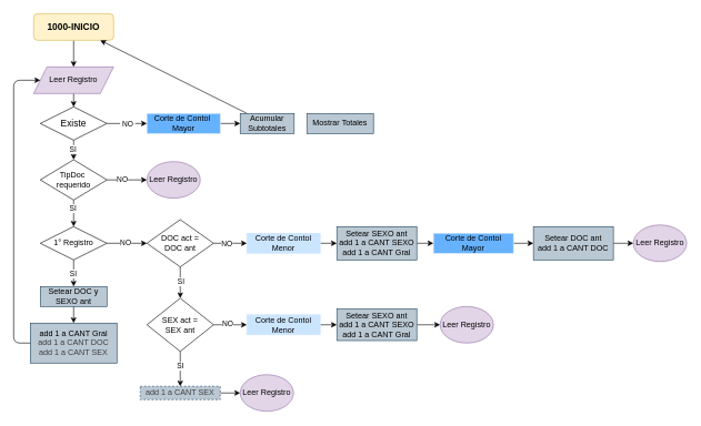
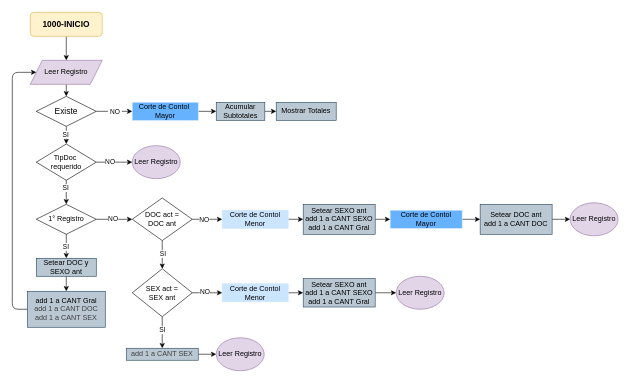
  <mxCell id="0" />
  <mxCell id="1" parent="0" />
  <mxCell id="2" value="" style="edgeStyle=none;html=1;entryX=0.5;entryY=0;entryDx=0;entryDy=0;" parent="1" source="3" target="15" edge="1"><mxGeometry relative="1" as="geometry"><mxPoint x="110" y="100" as="targetPoint" /></mxGeometry></mxCell>
  <mxCell id="3" value="1000-INICIO" style="rounded=1;whiteSpace=wrap;html=1;fillColor=#fff2cc;strokeColor=#d6b656;fontStyle=1;fontSize=14;" parent="1" vertex="1"><mxGeometry x="50" y="20" width="120" height="40" as="geometry" /></mxCell>
  <mxCell id="4" value="" style="edgeStyle=none;html=1;exitX=0.5;exitY=1;exitDx=0;exitDy=0;" parent="1" source="15" target="7" edge="1"><mxGeometry relative="1" as="geometry"><mxPoint x="110" y="140" as="sourcePoint" /></mxGeometry></mxCell>
  <mxCell id="5" style="edgeStyle=none;html=1;entryX=0.5;entryY=0;entryDx=0;entryDy=0;" parent="1" source="7" target="12" edge="1"><mxGeometry relative="1" as="geometry" /></mxCell>
  <mxCell id="6" value="SI" style="edgeLabel;html=1;align=center;verticalAlign=middle;resizable=0;points=[];" parent="5" vertex="1" connectable="0"><mxGeometry x="-0.148" y="-2" relative="1" as="geometry"><mxPoint as="offset" /></mxGeometry></mxCell>
  <mxCell id="7" value="Existe" style="rhombus;whiteSpace=wrap;html=1;fontSize=14;rounded=0;fontStyle=0;" parent="1" vertex="1"><mxGeometry x="60" y="160" width="100" height="50" as="geometry" /></mxCell>
  <mxCell id="8" style="edgeStyle=none;html=1;entryX=0.5;entryY=0;entryDx=0;entryDy=0;" parent="1" source="12" target="18" edge="1"><mxGeometry relative="1" as="geometry" /></mxCell>
  <mxCell id="9" value="SI" style="edgeLabel;html=1;align=center;verticalAlign=middle;resizable=0;points=[];" parent="8" vertex="1" connectable="0"><mxGeometry x="-0.385" y="-2" relative="1" as="geometry"><mxPoint as="offset" /></mxGeometry></mxCell>
  <mxCell id="10" style="edgeStyle=none;html=1;entryX=0;entryY=0.5;entryDx=0;entryDy=0;" parent="1" source="12" target="42" edge="1"><mxGeometry relative="1" as="geometry" /></mxCell>
  <mxCell id="11" value="NO" style="edgeLabel;html=1;align=center;verticalAlign=middle;resizable=0;points=[];" parent="10" vertex="1" connectable="0"><mxGeometry x="-0.261" relative="1" as="geometry"><mxPoint as="offset" /></mxGeometry></mxCell>
  <mxCell id="12" value="TipDoc&amp;nbsp;&lt;div&gt;requerido&lt;/div&gt;" style="rhombus;whiteSpace=wrap;html=1;" parent="1" vertex="1"><mxGeometry x="60" y="239.5" width="100" height="60.5" as="geometry" /></mxCell>
  <mxCell id="13" value="" style="endArrow=classic;html=1;entryX=0;entryY=0.5;entryDx=0;entryDy=0;exitX=1;exitY=0.5;exitDx=0;exitDy=0;" parent="1" source="7" target="22" edge="1"><mxGeometry relative="1" as="geometry"><mxPoint x="180" y="170" as="sourcePoint" /><mxPoint x="280" y="170" as="targetPoint" /></mxGeometry></mxCell>
  <mxCell id="14" value="&amp;nbsp;NO&amp;nbsp;" style="edgeLabel;resizable=0;html=1;;align=center;verticalAlign=middle;" parent="13" connectable="0" vertex="1"><mxGeometry relative="1" as="geometry" /></mxCell>
  <mxCell id="15" value="Leer Registro" style="shape=parallelogram;perimeter=parallelogramPerimeter;whiteSpace=wrap;html=1;fixedSize=1;fillColor=#e1d5e7;strokeColor=#9673a6;" parent="1" vertex="1"><mxGeometry x="50" y="100" width="120" height="40" as="geometry" /></mxCell>
  <mxCell id="16" value="" style="edgeStyle=none;html=1;" parent="1" source="18" target="34" edge="1"><mxGeometry relative="1" as="geometry" /></mxCell>
  <mxCell id="17" value="NO" style="edgeLabel;html=1;align=center;verticalAlign=middle;resizable=0;points=[];" parent="16" vertex="1" connectable="0"><mxGeometry x="-0.095" y="1" relative="1" as="geometry"><mxPoint as="offset" /></mxGeometry></mxCell>
  <mxCell id="18" value="1° Registro" style="rhombus;whiteSpace=wrap;html=1;" parent="1" vertex="1"><mxGeometry x="60" y="340" width="100" height="50" as="geometry" /></mxCell>
  <mxCell id="19" value="" style="endArrow=classic;html=1;exitX=0.5;exitY=1;exitDx=0;exitDy=0;entryX=0.5;entryY=0;entryDx=0;entryDy=0;" parent="1" source="18" target="24" edge="1"><mxGeometry relative="1" as="geometry"><mxPoint x="230" y="280" as="sourcePoint" /><mxPoint x="110" y="350" as="targetPoint" /></mxGeometry></mxCell>
  <mxCell id="20" value="SI&amp;nbsp;" style="edgeLabel;resizable=0;html=1;;align=center;verticalAlign=middle;" parent="19" connectable="0" vertex="1"><mxGeometry relative="1" as="geometry"><mxPoint as="offset" /></mxGeometry></mxCell>
  <mxCell id="21" style="edgeStyle=none;html=1;entryX=0;entryY=0.5;entryDx=0;entryDy=0;" parent="1" source="22" target="29" edge="1"><mxGeometry relative="1" as="geometry" /></mxCell>
  <mxCell id="22" value="Corte de Contol&amp;nbsp;&lt;div&gt;Mayor&lt;/div&gt;" style="rounded=0;whiteSpace=wrap;html=1;fillColor=#66B2FF;strokeColor=#CCE5FF;" parent="1" vertex="1"><mxGeometry x="220" y="170" width="110" height="30" as="geometry" /></mxCell>
  <mxCell id="23" style="edgeStyle=none;html=1;entryX=0.5;entryY=0;entryDx=0;entryDy=0;" parent="1" source="24" target="25" edge="1"><mxGeometry relative="1" as="geometry" /></mxCell>
  <mxCell id="24" value="&lt;span style=&quot;color: rgb(0, 0, 0); font-family: Helvetica; font-size: 12px; font-style: normal; font-variant-ligatures: normal; font-variant-caps: normal; font-weight: 400; letter-spacing: normal; orphans: 2; text-align: center; text-indent: 0px; text-transform: none; widows: 2; word-spacing: 0px; -webkit-text-stroke-width: 0px; white-space: normal; text-decoration-thickness: initial; text-decoration-style: initial; text-decoration-color: initial; float: none; display: inline !important;&quot;&gt;Setear DOC y SEXO ant&lt;/span&gt;" style="rounded=0;whiteSpace=wrap;html=1;fillColor=#bac8d3;strokeColor=#23445d;" parent="1" vertex="1"><mxGeometry x="60" y="430" width="100" height="30" as="geometry" /></mxCell>
  <mxCell id="25" value="&lt;div&gt;add 1 a CANT Gral&lt;/div&gt;&lt;div&gt;&lt;span style=&quot;color: rgb(63, 63, 63);&quot;&gt;add 1 a CANT DOC&lt;/span&gt;&lt;/div&gt;&lt;div&gt;&lt;span style=&quot;color: rgb(63, 63, 63);&quot;&gt;add 1 a CANT SEX&lt;/span&gt;&lt;/div&gt;" style="rounded=0;whiteSpace=wrap;html=1;fillColor=#bac8d3;strokeColor=#23445d;" parent="1" vertex="1"><mxGeometry x="45" y="485" width="130" height="60" as="geometry" /></mxCell>
  <mxCell id="26" style="edgeStyle=none;html=1;exitX=0;exitY=0.5;exitDx=0;exitDy=0;entryX=0;entryY=0.5;entryDx=0;entryDy=0;" parent="1" source="25" target="15" edge="1"><mxGeometry relative="1" as="geometry"><mxPoint x="34" y="117.5" as="targetPoint" /><mxPoint x="56" y="455" as="sourcePoint" /><Array as="points"><mxPoint x="20" y="515" /><mxPoint x="20" y="120" /></Array></mxGeometry></mxCell>
  <mxCell id="27" value="Mostrar Totales" style="rounded=0;whiteSpace=wrap;html=1;fillColor=#bac8d3;strokeColor=#23445d;" parent="1" vertex="1"><mxGeometry x="460" y="170" width="100" height="30" as="geometry" /></mxCell>
- <mxCell id="28" style="edgeStyle=none;html=1;" parent="1" source="29" target="3" edge="1"><mxGeometry relative="1" as="geometry" /></mxCell>
+ <mxCell id="28" style="edgeStyle=none;html=1;entryX=0;entryY=0.5;entryDx=0;entryDy=0;" parent="1" source="29" target="27" edge="1"><mxGeometry relative="1" as="geometry" /></mxCell>
  <mxCell id="29" value="Acumular&lt;div&gt;Subtotales&lt;/div&gt;" style="rounded=0;whiteSpace=wrap;html=1;fillColor=#bac8d3;strokeColor=#23445d;" parent="1" vertex="1"><mxGeometry x="360" y="170" width="81" height="30" as="geometry" /></mxCell>
  <mxCell id="30" value="" style="edgeStyle=none;html=1;" parent="1" source="34" target="39" edge="1"><mxGeometry relative="1" as="geometry" /></mxCell>
  <mxCell id="31" value="SI" style="edgeLabel;html=1;align=center;verticalAlign=middle;resizable=0;points=[];" parent="30" vertex="1" connectable="0"><mxGeometry x="-0.407" y="-1" relative="1" as="geometry"><mxPoint x="1" y="8" as="offset" /></mxGeometry></mxCell>
  <mxCell id="32" style="edgeStyle=none;html=1;entryX=0;entryY=0.5;entryDx=0;entryDy=0;" parent="1" source="34" target="46" edge="1"><mxGeometry relative="1" as="geometry" /></mxCell>
  <mxCell id="33" value="NO" style="edgeLabel;html=1;align=center;verticalAlign=middle;resizable=0;points=[];" parent="32" vertex="1" connectable="0"><mxGeometry x="-0.502" y="3" relative="1" as="geometry"><mxPoint x="7" y="3" as="offset" /></mxGeometry></mxCell>
  <mxCell id="34" value="DOC act =&lt;div&gt;DOC ant&lt;/div&gt;" style="rhombus;whiteSpace=wrap;html=1;" parent="1" vertex="1"><mxGeometry x="220" y="329.5" width="100" height="71" as="geometry" /></mxCell>
  <mxCell id="35" value="" style="edgeStyle=none;html=1;" parent="1" source="39" target="41" edge="1"><mxGeometry relative="1" as="geometry" /></mxCell>
  <mxCell id="36" value="SI" style="edgeLabel;html=1;align=center;verticalAlign=middle;resizable=0;points=[];" parent="35" vertex="1" connectable="0"><mxGeometry x="-0.15" y="-1" relative="1" as="geometry"><mxPoint as="offset" /></mxGeometry></mxCell>
  <mxCell id="37" style="edgeStyle=none;html=1;" parent="1" source="39" target="49" edge="1"><mxGeometry relative="1" as="geometry" /></mxCell>
  <mxCell id="38" value="NO" style="edgeLabel;html=1;align=center;verticalAlign=middle;resizable=0;points=[];" parent="37" vertex="1" connectable="0"><mxGeometry x="-0.036" y="2" relative="1" as="geometry"><mxPoint x="-4" as="offset" /></mxGeometry></mxCell>
  <mxCell id="39" value="&lt;span style=&quot;color: rgb(0, 0, 0);&quot;&gt;SEX act =&lt;/span&gt;&lt;div&gt;SEX ant&lt;/div&gt;" style="rhombus;whiteSpace=wrap;html=1;" parent="1" vertex="1"><mxGeometry x="220" y="447.5" width="100" height="80" as="geometry" /></mxCell>
  <mxCell id="40" style="edgeStyle=none;html=1;" parent="1" source="41" target="52" edge="1"><mxGeometry relative="1" as="geometry" /></mxCell>
- <mxCell id="41" value="&lt;span style=&quot;color: rgb(63, 63, 63);&quot;&gt;add 1 a CANT SEX&lt;/span&gt;" style="whiteSpace=wrap;html=1;fillColor=#bac8d3;strokeColor=#23445d;dashed=1;" parent="1" vertex="1"><mxGeometry x="210" y="580" width="120" height="20" as="geometry" /></mxCell>
+ <mxCell id="41" value="&lt;span style=&quot;color: rgb(63, 63, 63);&quot;&gt;add 1 a CANT SEX&lt;/span&gt;" style="whiteSpace=wrap;html=1;fillColor=#bac8d3;strokeColor=#23445d;" parent="1" vertex="1"><mxGeometry x="210" y="580" width="120" height="20" as="geometry" /></mxCell>
  <mxCell id="42" value="Leer Registro" style="ellipse;whiteSpace=wrap;html=1;fillColor=#e1d5e7;strokeColor=#9673a6;" parent="1" vertex="1"><mxGeometry x="220" y="242.25" width="80" height="55" as="geometry" /></mxCell>
  <mxCell id="43" style="edgeStyle=none;html=1;entryX=0;entryY=0.5;entryDx=0;entryDy=0;" parent="1" source="44" target="57" edge="1"><mxGeometry relative="1" as="geometry" /></mxCell>
  <mxCell id="44" value="Corte de Contol&lt;div&gt;Mayor&lt;/div&gt;" style="rounded=0;whiteSpace=wrap;html=1;fillColor=#66B2FF;strokeColor=#CCE5FF;" parent="1" vertex="1"><mxGeometry x="650" y="350" width="120" height="30" as="geometry" /></mxCell>
  <mxCell id="45" style="edgeStyle=none;html=1;entryX=0;entryY=0.5;entryDx=0;entryDy=0;" parent="1" source="46" target="55" edge="1"><mxGeometry relative="1" as="geometry" /></mxCell>
  <mxCell id="46" value="Corte de Contol&lt;div&gt;Menor&lt;/div&gt;" style="rounded=0;whiteSpace=wrap;html=1;fillColor=#CCE5FF;strokeColor=#CCE5FF;" parent="1" vertex="1"><mxGeometry x="370" y="350" width="110" height="30" as="geometry" /></mxCell>
  <mxCell id="47" value="Leer Registro" style="ellipse;whiteSpace=wrap;html=1;fillColor=#e1d5e7;strokeColor=#9673a6;" parent="1" vertex="1"><mxGeometry x="950" y="337.5" width="80" height="55" as="geometry" /></mxCell>
  <mxCell id="48" style="edgeStyle=none;html=1;entryX=0;entryY=0.5;entryDx=0;entryDy=0;" parent="1" source="49" target="51" edge="1"><mxGeometry relative="1" as="geometry" /></mxCell>
  <mxCell id="49" value="Corte de Contol&lt;div&gt;Menor&lt;/div&gt;" style="rounded=0;whiteSpace=wrap;html=1;fillColor=#CCE5FF;strokeColor=#CCE5FF;" parent="1" vertex="1"><mxGeometry x="370" y="472.5" width="110" height="30" as="geometry" /></mxCell>
  <mxCell id="50" style="edgeStyle=none;html=1;entryX=0;entryY=0.5;entryDx=0;entryDy=0;" parent="1" source="51" target="53" edge="1"><mxGeometry relative="1" as="geometry" /></mxCell>
  <mxCell id="51" value="&lt;span style=&quot;color: rgb(0, 0, 0);&quot;&gt;Setear SEXO ant&lt;/span&gt;&lt;div&gt;add 1 a CANT SEXO&lt;/div&gt;&lt;div&gt;add 1 a CANT Gral&lt;/div&gt;" style="rounded=0;whiteSpace=wrap;html=1;fillColor=#bac8d3;strokeColor=#23445d;" parent="1" vertex="1"><mxGeometry x="505" y="463.75" width="120" height="47.5" as="geometry" /></mxCell>
  <mxCell id="52" value="Leer Registro" style="ellipse;whiteSpace=wrap;html=1;fillColor=#e1d5e7;strokeColor=#9673a6;" parent="1" vertex="1"><mxGeometry x="360" y="562.5" width="80" height="55" as="geometry" /></mxCell>
  <mxCell id="53" value="Leer Registro" style="ellipse;whiteSpace=wrap;html=1;fillColor=#e1d5e7;strokeColor=#9673a6;" parent="1" vertex="1"><mxGeometry x="660" y="460" width="80" height="55" as="geometry" /></mxCell>
  <mxCell id="54" style="edgeStyle=none;html=1;entryX=0;entryY=0.5;entryDx=0;entryDy=0;" parent="1" source="55" target="44" edge="1"><mxGeometry relative="1" as="geometry" /></mxCell>
  <mxCell id="55" value="Setear SEXO ant&lt;div&gt;add 1 a CANT SEXO&lt;/div&gt;&lt;div&gt;add 1 a CANT Gral&lt;/div&gt;" style="rounded=0;whiteSpace=wrap;html=1;fillColor=#bac8d3;strokeColor=#23445d;" parent="1" vertex="1"><mxGeometry x="505" y="340" width="120" height="50" as="geometry" /></mxCell>
  <mxCell id="56" value="" style="edgeStyle=none;html=1;" parent="1" source="57" target="47" edge="1"><mxGeometry relative="1" as="geometry" /></mxCell>
  <mxCell id="57" value="Setear DOC ant&lt;div&gt;add 1 a CANT DOC&lt;/div&gt;" style="rounded=0;whiteSpace=wrap;html=1;fillColor=#bac8d3;strokeColor=#23445d;" parent="1" vertex="1"><mxGeometry x="800" y="340" width="120" height="50" as="geometry" /></mxCell>
